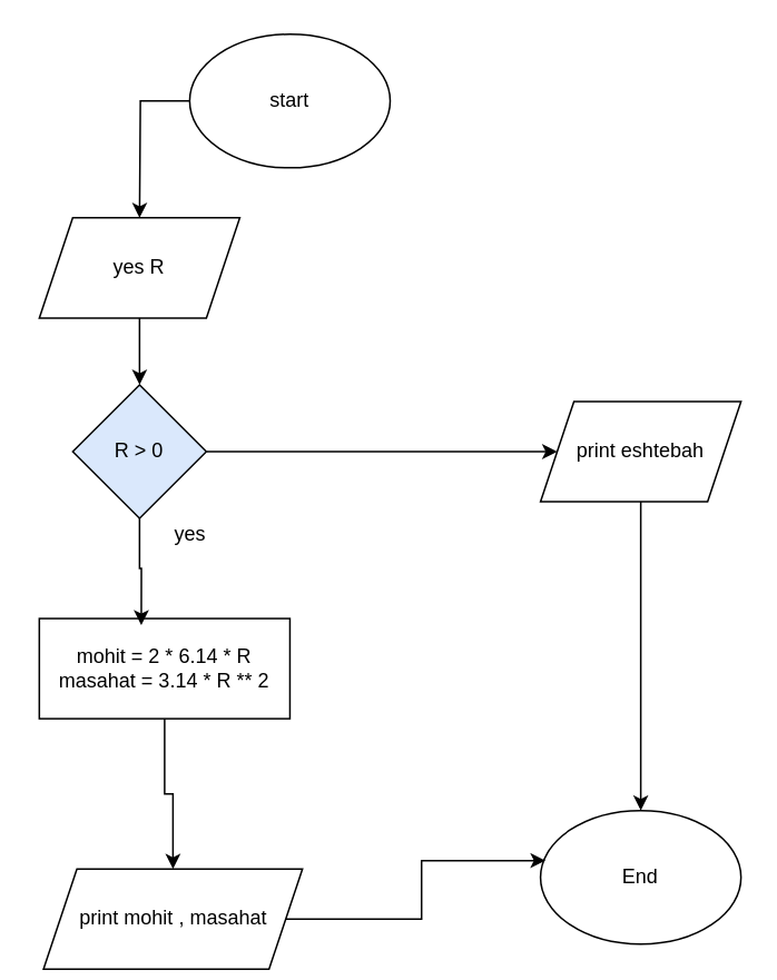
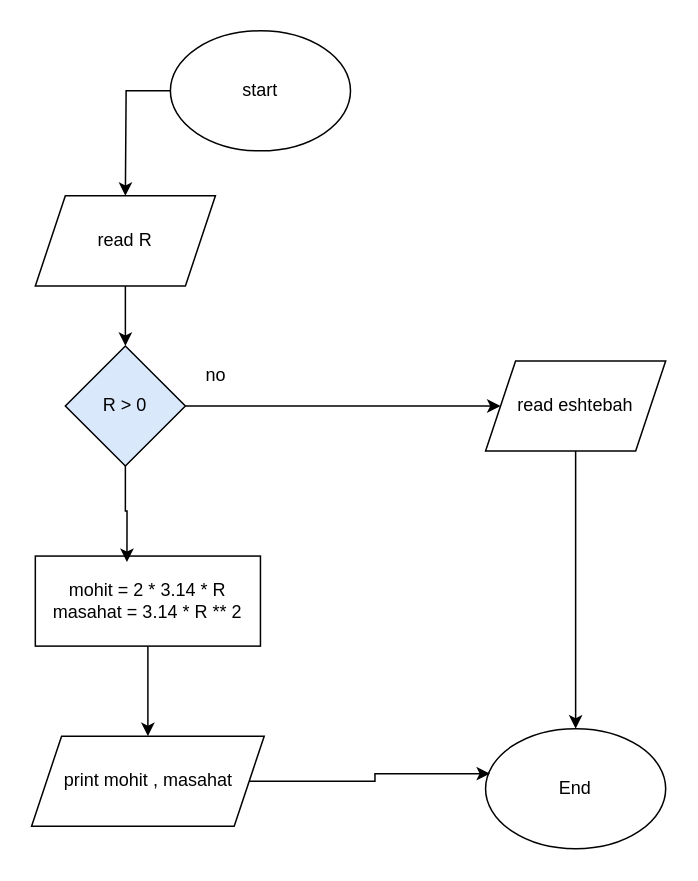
  <mxCell id="0" />
  <mxCell id="1" parent="0" />
  <mxCell id="2" style="edgeStyle=orthogonalEdgeStyle;rounded=0;orthogonalLoop=1;jettySize=auto;html=1;" edge="1" parent="1" source="3"><mxGeometry relative="1" as="geometry"><mxPoint x="83" y="130" as="targetPoint" /></mxGeometry></mxCell>
  <mxCell id="3" value="start" style="ellipse;whiteSpace=wrap;html=1;" vertex="1" parent="1"><mxGeometry x="113" y="20" width="120" height="80" as="geometry" /></mxCell>
  <mxCell id="4" style="edgeStyle=orthogonalEdgeStyle;rounded=0;orthogonalLoop=1;jettySize=auto;html=1;" edge="1" parent="1" source="5" target="10"><mxGeometry relative="1" as="geometry"><mxPoint x="83" y="230" as="targetPoint" /></mxGeometry></mxCell>
- <mxCell id="5" value="yes R" style="shape=parallelogram;perimeter=parallelogramPerimeter;whiteSpace=wrap;html=1;fixedSize=1;" vertex="1" parent="1"><mxGeometry x="23" y="130" width="120" height="60" as="geometry" /></mxCell>
+ <mxCell id="5" value="read R" style="shape=parallelogram;perimeter=parallelogramPerimeter;whiteSpace=wrap;html=1;fixedSize=1;" vertex="1" parent="1"><mxGeometry x="23" y="130" width="120" height="60" as="geometry" /></mxCell>
  <mxCell id="6" style="edgeStyle=orthogonalEdgeStyle;rounded=0;orthogonalLoop=1;jettySize=auto;html=1;" edge="1" parent="1" source="7" target="17"><mxGeometry relative="1" as="geometry"><mxPoint x="98" y="510" as="targetPoint" /></mxGeometry></mxCell>
- <mxCell id="7" value="mohit = 2 * 6.14 * R&lt;br&gt;masahat = 3.14 * R ** 2" style="rounded=0;whiteSpace=wrap;html=1;" vertex="1" parent="1"><mxGeometry x="23" y="370" width="150" height="60" as="geometry" /></mxCell>
+ <mxCell id="7" value="mohit = 2 * 3.14 * R&lt;br&gt;masahat = 3.14 * R ** 2" style="rounded=0;whiteSpace=wrap;html=1;" vertex="1" parent="1"><mxGeometry x="23" y="370" width="150" height="60" as="geometry" /></mxCell>
  <mxCell id="8" style="edgeStyle=orthogonalEdgeStyle;rounded=0;orthogonalLoop=1;jettySize=auto;html=1;entryX=0.407;entryY=0.067;entryDx=0;entryDy=0;entryPerimeter=0;" edge="1" parent="1" source="10" target="7"><mxGeometry relative="1" as="geometry" /></mxCell>
  <mxCell id="9" style="edgeStyle=orthogonalEdgeStyle;rounded=0;orthogonalLoop=1;jettySize=auto;html=1;" edge="1" parent="1" source="10"><mxGeometry relative="1" as="geometry"><mxPoint x="333" y="270" as="targetPoint" /></mxGeometry></mxCell>
  <mxCell id="10" value="R &amp;gt; 0" style="rhombus;whiteSpace=wrap;html=1;fillColor=#dae8fc;" vertex="1" parent="1"><mxGeometry x="43" y="230" width="80" height="80" as="geometry" /></mxCell>
- <mxCell id="11" value="yes" style="text;html=1;align=center;verticalAlign=middle;resizable=0;points=[];autosize=1;strokeColor=none;fillColor=none;" vertex="1" parent="1"><mxGeometry x="98" y="310" width="30" height="20" as="geometry" /></mxCell>
+ <mxCell id="12" value="no" style="text;html=1;align=center;verticalAlign=middle;resizable=0;points=[];autosize=1;strokeColor=none;fillColor=none;" vertex="1" parent="1"><mxGeometry x="128" y="240" width="30" height="20" as="geometry" /></mxCell>
  <mxCell id="13" style="edgeStyle=orthogonalEdgeStyle;rounded=0;orthogonalLoop=1;jettySize=auto;html=1;" edge="1" parent="1" source="14" target="15"><mxGeometry relative="1" as="geometry"><mxPoint x="383" y="540" as="targetPoint" /></mxGeometry></mxCell>
- <mxCell id="14" value="print eshtebah" style="shape=parallelogram;perimeter=parallelogramPerimeter;whiteSpace=wrap;html=1;fixedSize=1;" vertex="1" parent="1"><mxGeometry x="323" y="240" width="120" height="60" as="geometry" /></mxCell>
+ <mxCell id="14" value="read eshtebah" style="shape=parallelogram;perimeter=parallelogramPerimeter;whiteSpace=wrap;html=1;fixedSize=1;" vertex="1" parent="1"><mxGeometry x="323" y="240" width="120" height="60" as="geometry" /></mxCell>
  <mxCell id="15" value="End" style="ellipse;whiteSpace=wrap;html=1;" vertex="1" parent="1"><mxGeometry x="323" y="485" width="120" height="80" as="geometry" /></mxCell>
  <mxCell id="16" style="edgeStyle=orthogonalEdgeStyle;rounded=0;orthogonalLoop=1;jettySize=auto;html=1;entryX=0.025;entryY=0.375;entryDx=0;entryDy=0;entryPerimeter=0;" edge="1" parent="1" source="17" target="15"><mxGeometry relative="1" as="geometry" /></mxCell>
- <mxCell id="17" value="print mohit , masahat" style="shape=parallelogram;perimeter=parallelogramPerimeter;whiteSpace=wrap;html=1;fixedSize=1;" vertex="1" parent="1"><mxGeometry x="25.5" y="520" width="155" height="60" as="geometry" /></mxCell>
+ <mxCell id="17" value="print mohit , masahat" style="shape=parallelogram;perimeter=parallelogramPerimeter;whiteSpace=wrap;html=1;fixedSize=1;" vertex="1" parent="1"><mxGeometry x="20.5" y="490" width="155" height="60" as="geometry" /></mxCell>
